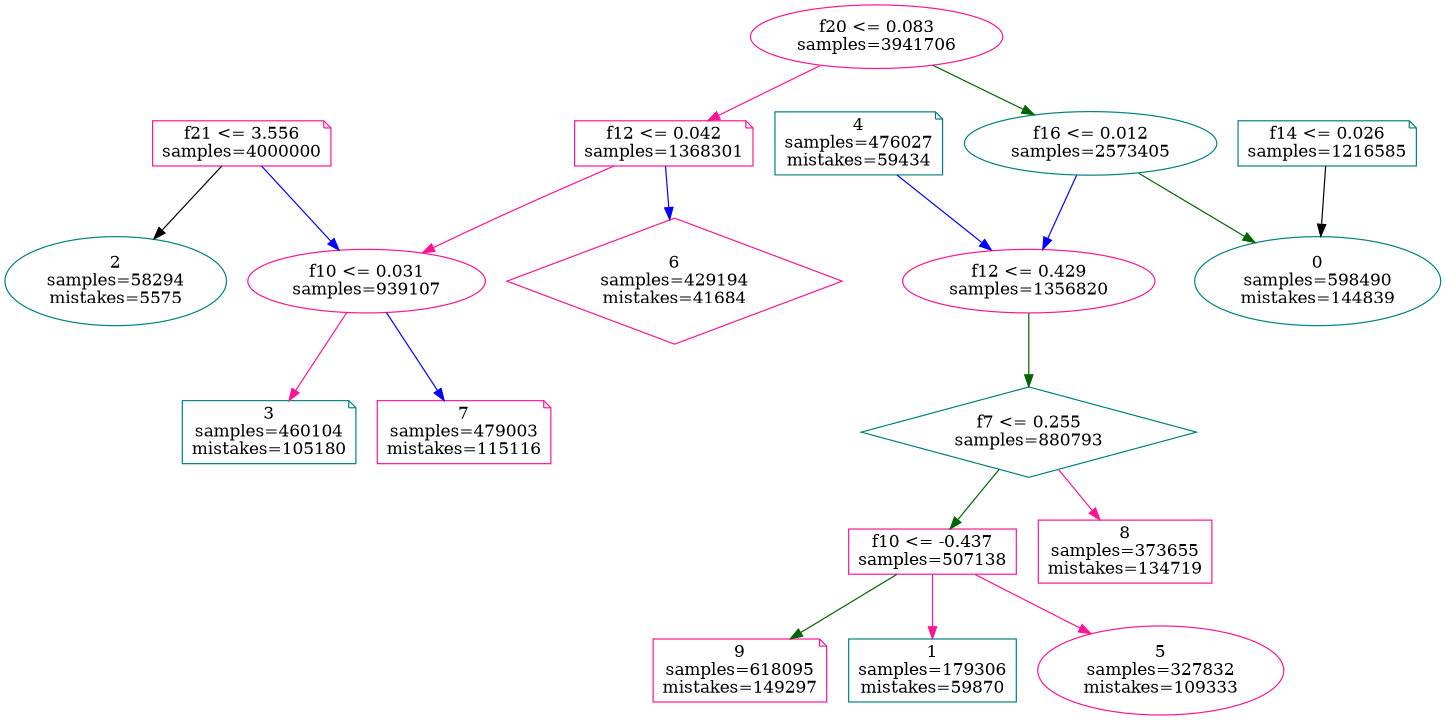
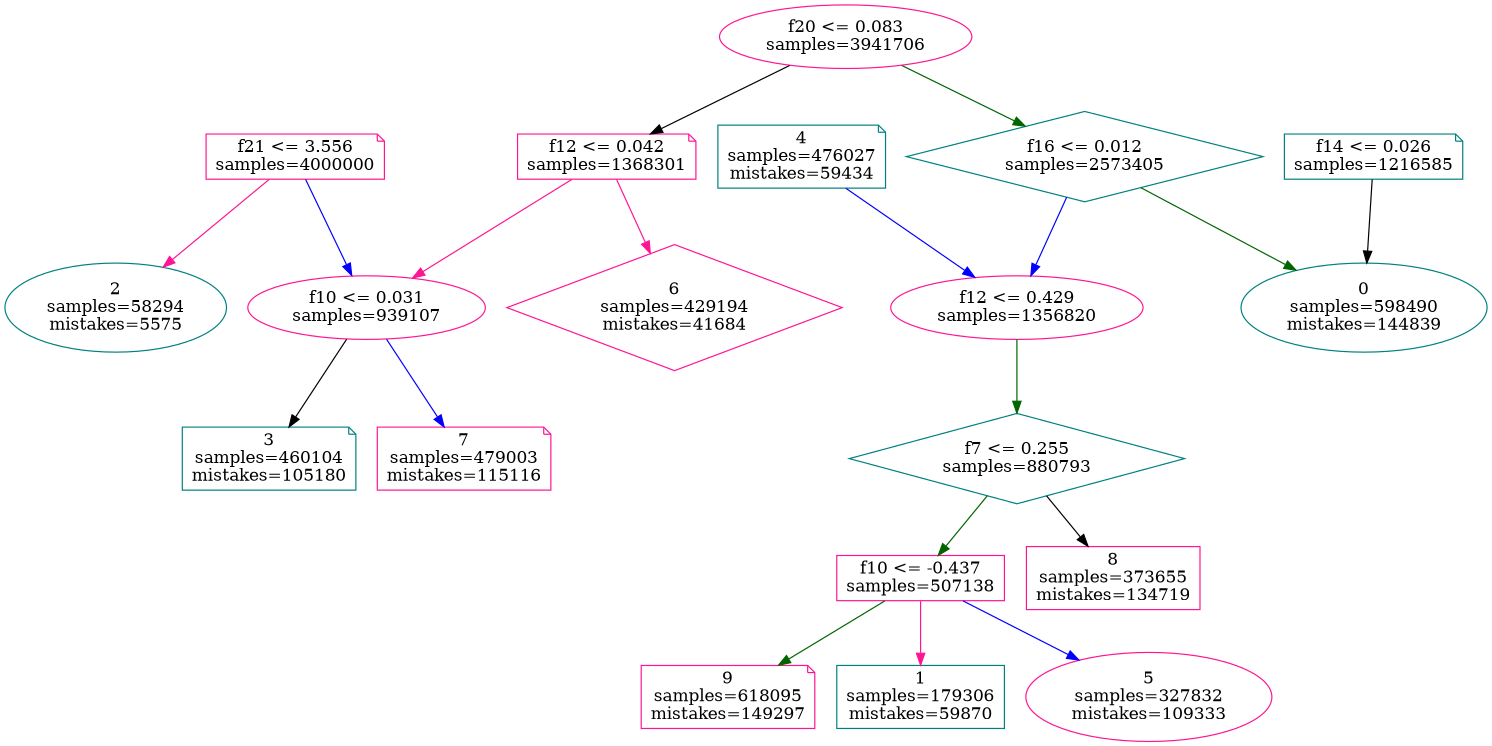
  digraph {
    node [color=deeppink shape=note]
    edge [color=blue]
    n1 [label="f21 <= 3.556\nsamples=\4000000"]
    n2 [color=teal label="2\nsamples=\58294\nmistakes=\5575" shape=ellipse]
    n3 [label="f10 <= 0.031\nsamples=\939107" shape=ellipse]
    n4 [label="f20 <= 0.083\nsamples=\3941706" shape=ellipse]
-   n5 [color=teal label="f16 <= 0.012\nsamples=\2573405" shape=ellipse]
+   n5 [color=teal label="f16 <= 0.012\nsamples=\2573405" shape=diamond]
    n6 [label="f12 <= 0.042\nsamples=\1368301"]
    n7 [label="f12 <= 0.429\nsamples=\1356820" shape=ellipse]
    n8 [color=teal label="0\nsamples=\598490\nmistakes=\144839" shape=ellipse]
    n9 [label="6\nsamples=\429194\nmistakes=\41684" shape=diamond]
    n10 [color=teal label="f14 <= 0.026\nsamples=\1216585"]
    n11 [color=teal label="f7 <= 0.255\nsamples=\880793" shape=diamond]
    n12 [label="7\nsamples=\479003\nmistakes=\115116"]
    n13 [color=teal label="3\nsamples=\460104\nmistakes=\105180"]
    n14 [label="9\nsamples=\618095\nmistakes=\149297"]
    n15 [label="f10 <= -0.437\nsamples=\507138" shape=box]
    n16 [label="8\nsamples=\373655\nmistakes=\134719" shape=box]
    n17 [color=teal label="4\nsamples=\476027\nmistakes=\59434"]
    n18 [color=teal label="1\nsamples=\179306\nmistakes=\59870" shape=box]
    n19 [label="5\nsamples=\327832\nmistakes=\109333" shape=ellipse]
-   n1 -> n2 [color=black]
+   n1 -> n2 [color=deeppink]
    n1 -> n3
    n3 -> n12
-   n3 -> n13 [color=deeppink]
+   n3 -> n13 [color=black]
    n4 -> n5 [color=darkgreen]
-   n4 -> n6 [color=deeppink]
+   n4 -> n6 [color=black]
    n5 -> n7
    n5 -> n8 [color=darkgreen]
    n6 -> n3 [color=deeppink]
-   n6 -> n9
+   n6 -> n9 [color=deeppink]
    n7 -> n11 [color=darkgreen]
    n10 -> n8 [color=black]
    n11 -> n15 [color=darkgreen]
-   n11 -> n16 [color=deeppink]
+   n11 -> n16 [color=black]
    n15 -> n14 [color=darkgreen]
    n15 -> n18 [color=deeppink]
-   n15 -> n19 [color=deeppink]
+   n15 -> n19
    n17 -> n7
  }
